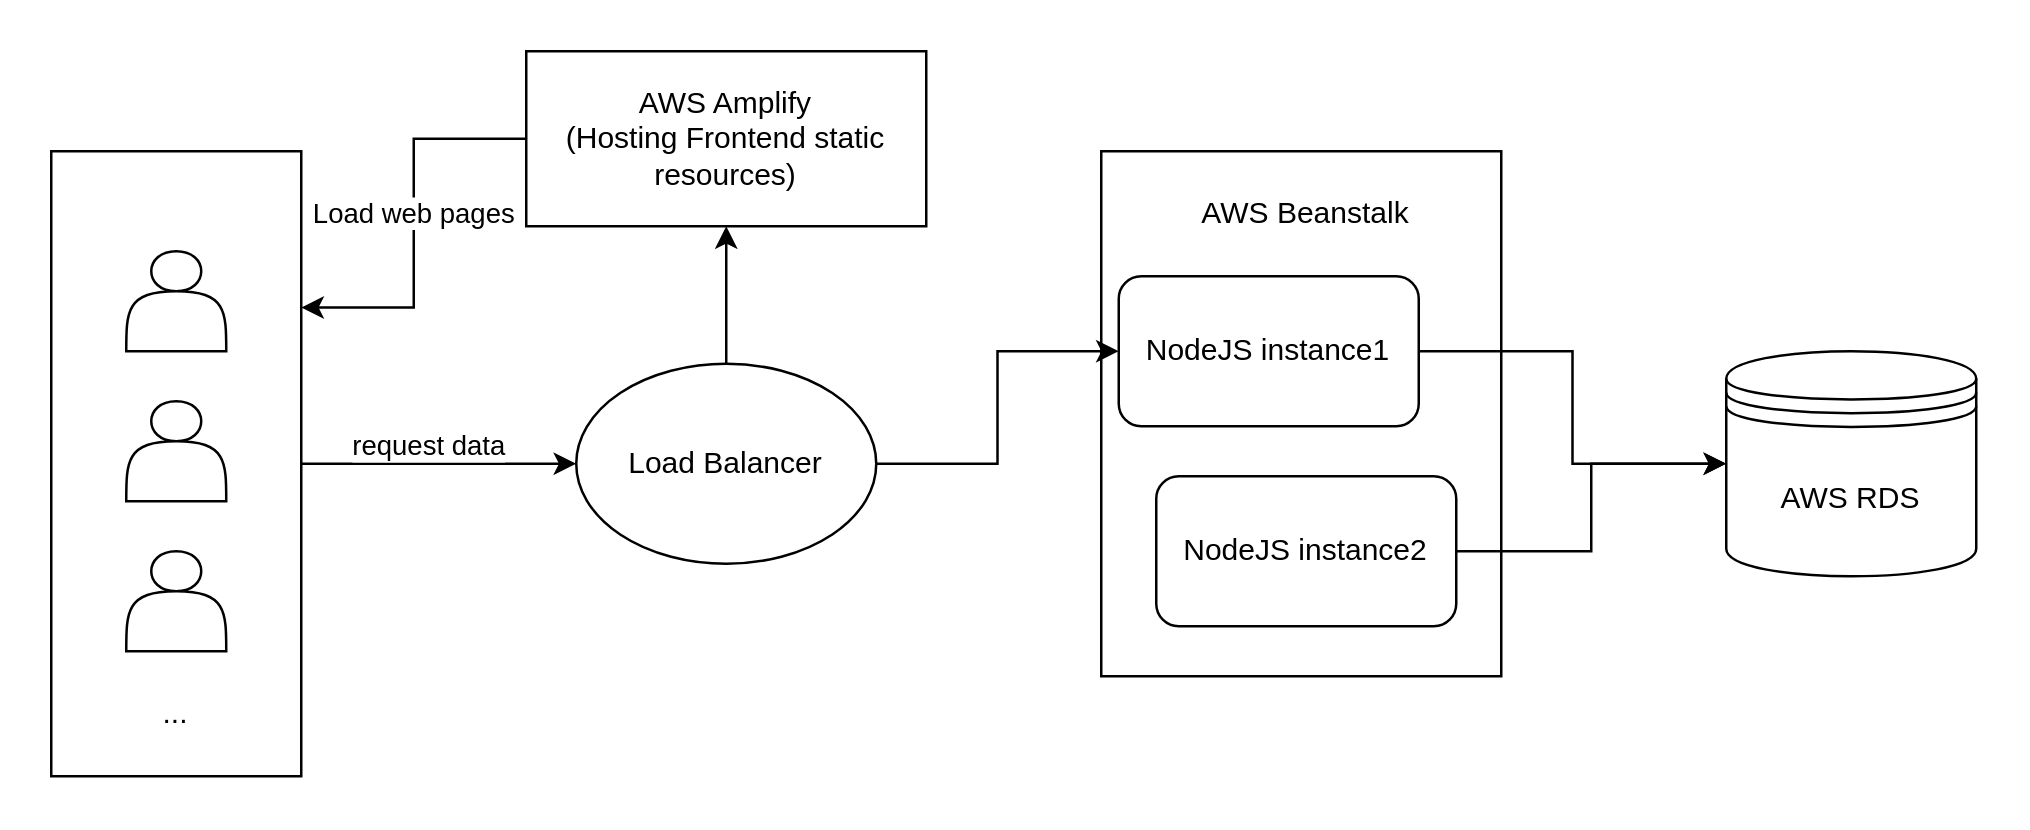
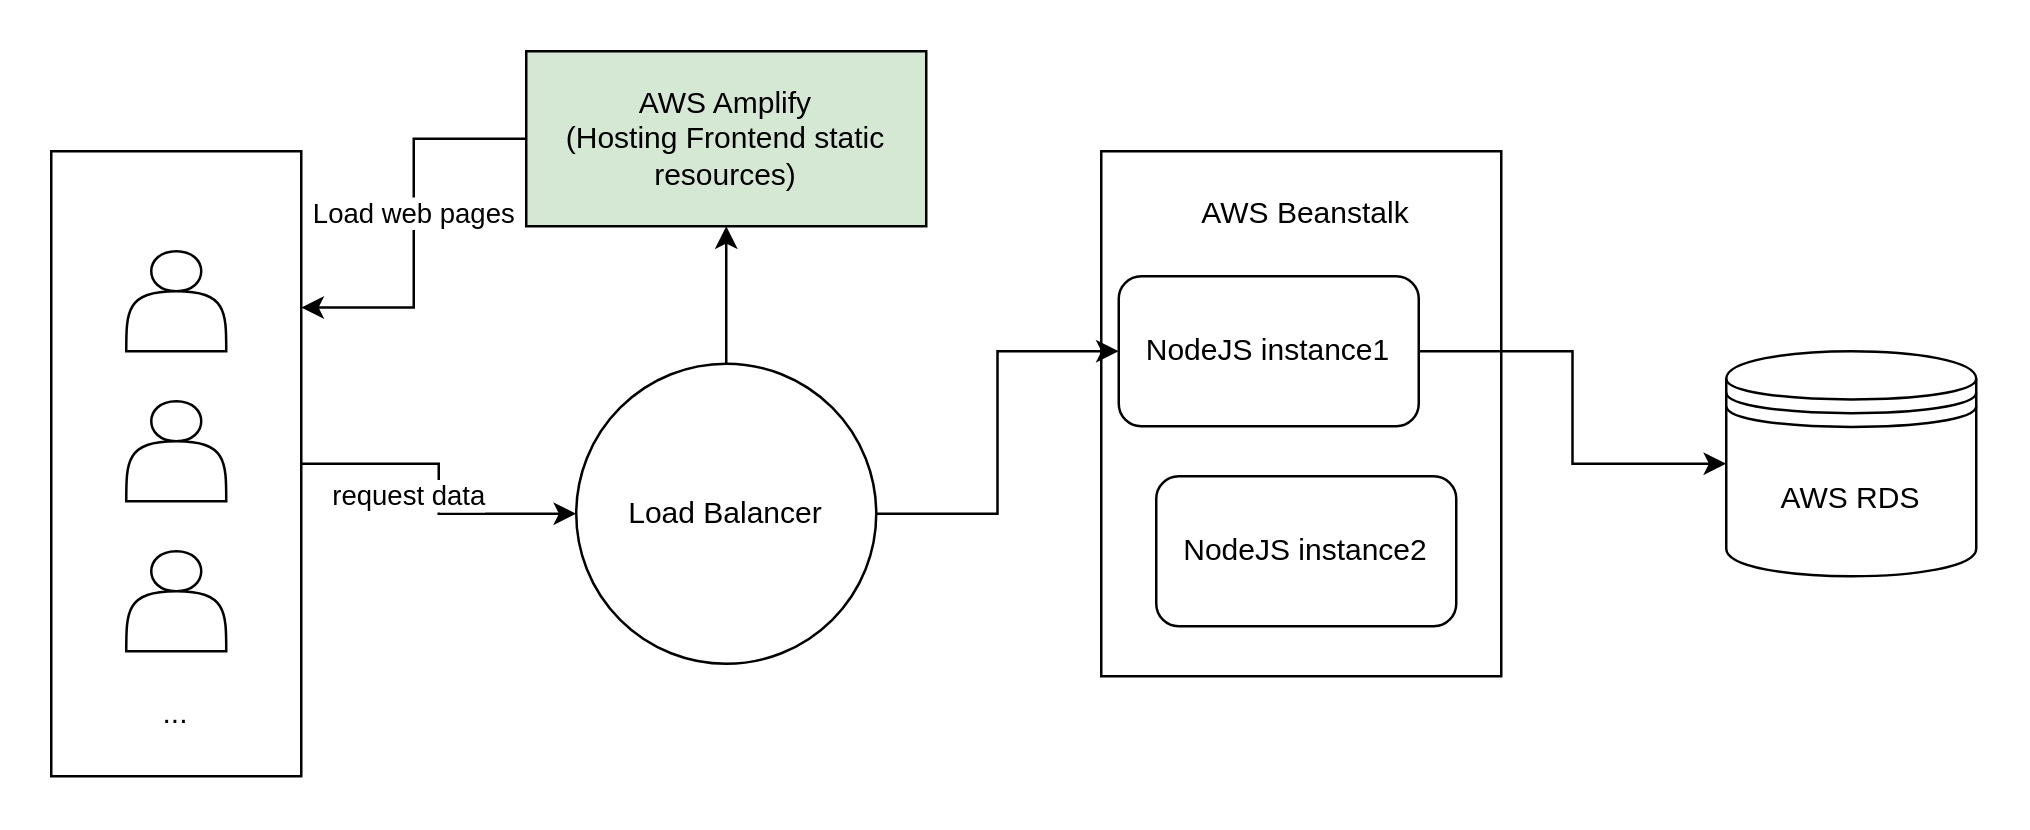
  <mxCell id="0" />
  <mxCell id="1" parent="0" />
  <mxCell id="2" style="edgeStyle=orthogonalEdgeStyle;rounded=0;orthogonalLoop=1;jettySize=auto;html=1;entryX=1;entryY=0.25;entryDx=0;entryDy=0;" edge="1" parent="1" source="4" target="14"><mxGeometry relative="1" as="geometry" /></mxCell>
  <mxCell id="3" value="Load web pages" style="edgeLabel;html=1;align=center;verticalAlign=middle;resizable=0;points=[];" vertex="1" connectable="0" parent="2"><mxGeometry x="-0.058" y="-1" relative="1" as="geometry"><mxPoint as="offset" /></mxGeometry></mxCell>
- <mxCell id="4" value="AWS Amplify&lt;br&gt;(Hosting Frontend static resources)" style="rounded=0;whiteSpace=wrap;html=1;" vertex="1" parent="1"><mxGeometry x="210" y="20" width="160" height="70" as="geometry" /></mxCell>
+ <mxCell id="4" value="AWS Amplify&lt;br&gt;(Hosting Frontend static resources)" style="rounded=0;whiteSpace=wrap;html=1;fillColor=#d5e8d4;" vertex="1" parent="1"><mxGeometry x="210" y="20" width="160" height="70" as="geometry" /></mxCell>
  <mxCell id="5" value="" style="group" vertex="1" connectable="0" parent="1"><mxGeometry x="440" y="60" width="160" height="210" as="geometry" /></mxCell>
  <mxCell id="6" value="" style="rounded=0;whiteSpace=wrap;html=1;" vertex="1" parent="5"><mxGeometry width="160" height="210" as="geometry" /></mxCell>
  <mxCell id="7" value="NodeJS instance1" style="rounded=1;whiteSpace=wrap;html=1;" vertex="1" parent="5"><mxGeometry x="7" y="50" width="120" height="60" as="geometry" /></mxCell>
  <mxCell id="8" value="NodeJS instance2" style="rounded=1;whiteSpace=wrap;html=1;" vertex="1" parent="5"><mxGeometry x="22" y="130" width="120" height="60" as="geometry" /></mxCell>
  <mxCell id="9" value="AWS Beanstalk" style="text;html=1;strokeColor=none;fillColor=none;align=center;verticalAlign=middle;whiteSpace=wrap;rounded=0;" vertex="1" parent="5"><mxGeometry x="32" y="10" width="100" height="30" as="geometry" /></mxCell>
  <mxCell id="10" value="AWS RDS" style="shape=datastore;whiteSpace=wrap;html=1;" vertex="1" parent="1"><mxGeometry x="690" y="140" width="100" height="90" as="geometry" /></mxCell>
  <mxCell id="11" style="edgeStyle=orthogonalEdgeStyle;rounded=0;orthogonalLoop=1;jettySize=auto;html=1;" edge="1" parent="1" source="7" target="10"><mxGeometry relative="1" as="geometry" /></mxCell>
- <mxCell id="12" style="edgeStyle=orthogonalEdgeStyle;rounded=0;orthogonalLoop=1;jettySize=auto;html=1;" edge="1" parent="1" source="8" target="10"><mxGeometry relative="1" as="geometry" /></mxCell>
  <mxCell id="13" value="" style="group" vertex="1" connectable="0" parent="1"><mxGeometry x="20" y="60" width="100" height="250" as="geometry" /></mxCell>
  <mxCell id="14" value="" style="rounded=0;whiteSpace=wrap;html=1;" vertex="1" parent="13"><mxGeometry width="100" height="250" as="geometry" /></mxCell>
  <mxCell id="15" value="" style="shape=actor;whiteSpace=wrap;html=1;" vertex="1" parent="13"><mxGeometry x="30" y="40" width="40" height="40" as="geometry" /></mxCell>
  <mxCell id="16" value="" style="shape=actor;whiteSpace=wrap;html=1;" vertex="1" parent="13"><mxGeometry x="30" y="100" width="40" height="40" as="geometry" /></mxCell>
  <mxCell id="17" value="" style="shape=actor;whiteSpace=wrap;html=1;" vertex="1" parent="13"><mxGeometry x="30" y="160" width="40" height="40" as="geometry" /></mxCell>
  <mxCell id="18" value="..." style="text;html=1;strokeColor=none;fillColor=none;align=center;verticalAlign=middle;whiteSpace=wrap;rounded=0;" vertex="1" parent="13"><mxGeometry x="20" y="210" width="60" height="30" as="geometry" /></mxCell>
  <mxCell id="19" style="edgeStyle=orthogonalEdgeStyle;rounded=0;orthogonalLoop=1;jettySize=auto;html=1;entryX=0;entryY=0.5;entryDx=0;entryDy=0;" edge="1" parent="1" source="21" target="7"><mxGeometry relative="1" as="geometry" /></mxCell>
  <mxCell id="20" style="edgeStyle=orthogonalEdgeStyle;rounded=0;orthogonalLoop=1;jettySize=auto;html=1;" edge="1" parent="1" source="21" target="4"><mxGeometry relative="1" as="geometry" /></mxCell>
- <mxCell id="21" value="Load Balancer" style="ellipse;whiteSpace=wrap;html=1;" vertex="1" parent="1"><mxGeometry x="230" y="145" width="120" height="80" as="geometry" /></mxCell>
+ <mxCell id="21" value="Load Balancer" style="ellipse;whiteSpace=wrap;html=1;" vertex="1" parent="1"><mxGeometry x="230" y="145" width="120" height="120" as="geometry" /></mxCell>
  <mxCell id="22" style="edgeStyle=orthogonalEdgeStyle;rounded=0;orthogonalLoop=1;jettySize=auto;html=1;entryX=0;entryY=0.5;entryDx=0;entryDy=0;" edge="1" parent="1" source="14" target="21"><mxGeometry relative="1" as="geometry" /></mxCell>
  <mxCell id="23" value="request data" style="edgeLabel;html=1;align=center;verticalAlign=middle;resizable=0;points=[];" vertex="1" connectable="0" parent="22"><mxGeometry x="0.212" y="2" relative="1" as="geometry"><mxPoint x="-17" y="-6" as="offset" /></mxGeometry></mxCell>
